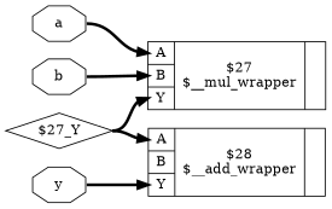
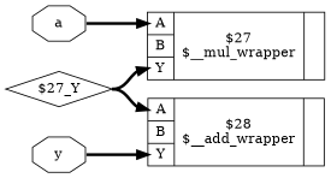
  digraph {
    rankdir=LR
    remincross=true
    node [shape=octagon]
    edge [color=black headport="p6:w" style="setlinewidth(3)" tailport=e]
    n1 [color=black fontcolor=black label=a]
    n2 [label="{{<p6> A|<p7> B|<p8> Y}|$27\n$__mul_wrapper|{}}" shape=record]
-   n3 [color=black fontcolor=black label=b]
    n4 [label="{{<p6> A|<p7> B|<p8> Y}|$28\n$__add_wrapper|{}}" shape=record]
    n5 [color=black fontcolor=black label=y]
    n6 [label="$27_Y" shape=diamond]
    n1 -> n2
-   n3 -> n2 [headport="p7:w"]
    n5 -> n4 [headport="p8:w"]
    n6 -> n2 [headport="p8:w"]
    n6 -> n4
  }
